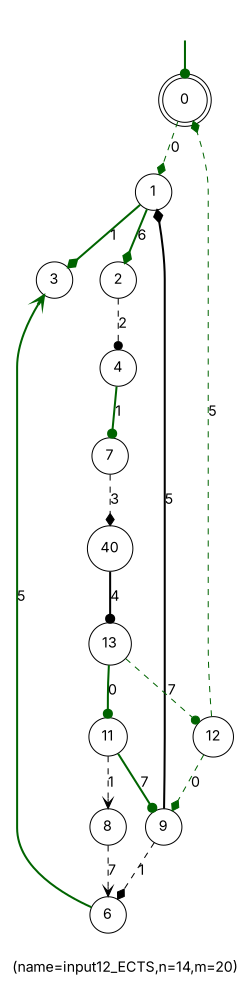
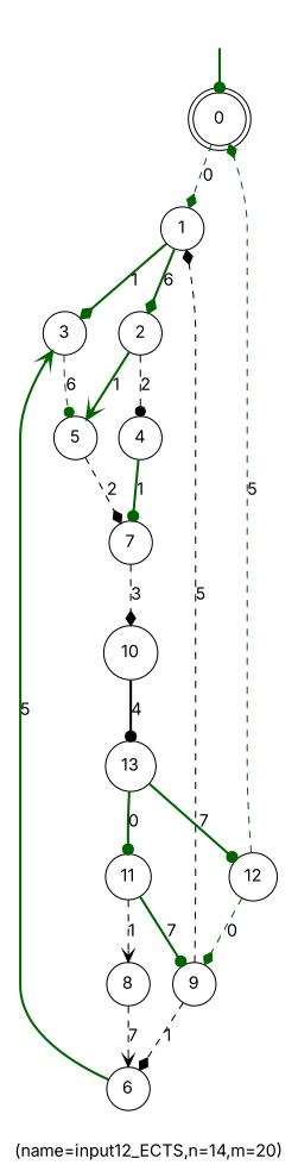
  digraph {
    fontname=Inter
    label="(name=input12_ECTS,n=14,m=20)"
    node [fontname=Inter shape=circle]
    edge [arrowhead=diamond color=darkgreen fontname=Inter style=bold]
    _nil [style=invis shape=""]
    0 [shape=doublecircle]
    1
    3
    2
+   5
    4
    12
    9
    6
    13
    11
    8
    7
-   10 [label=40]
+   10
    _nil -> 0 [arrowhead=dot]
    0 -> 1 [label=0 style=dashed]
    1 -> 3 [label=1]
    1 -> 2 [label=6]
+   3 -> 5 [arrowhead=dot label=6 style=dashed]
+   2 -> 5 [arrowhead=vee label=1]
    2 -> 4 [arrowhead=dot color=black label=2 style=dashed]
+   5 -> 7 [color=black label=2 style=dashed]
    4 -> 7 [arrowhead=dot label=1]
    12 -> 0 [label=5 style=dashed]
    12 -> 9 [label=0 style=dashed]
-   9 -> 1 [color=black label=5]
+   9 -> 1 [color=black label=5 style=dashed]
    9 -> 6 [color=black label=1 style=dashed]
    6 -> 3 [arrowhead=vee label=5]
-   13 -> 12 [arrowhead=dot label=7 style=dashed]
+   13 -> 12 [arrowhead=dot label=7]
    13 -> 11 [arrowhead=dot label=0]
    11 -> 9 [arrowhead=dot label=7]
    11 -> 8 [arrowhead=vee color=black label=1 style=dashed]
    8 -> 6 [arrowhead=vee color=black label=7 style=dashed]
    7 -> 10 [color=black label=3 style=dashed]
    10 -> 13 [arrowhead=dot color=black label=4]
  }
